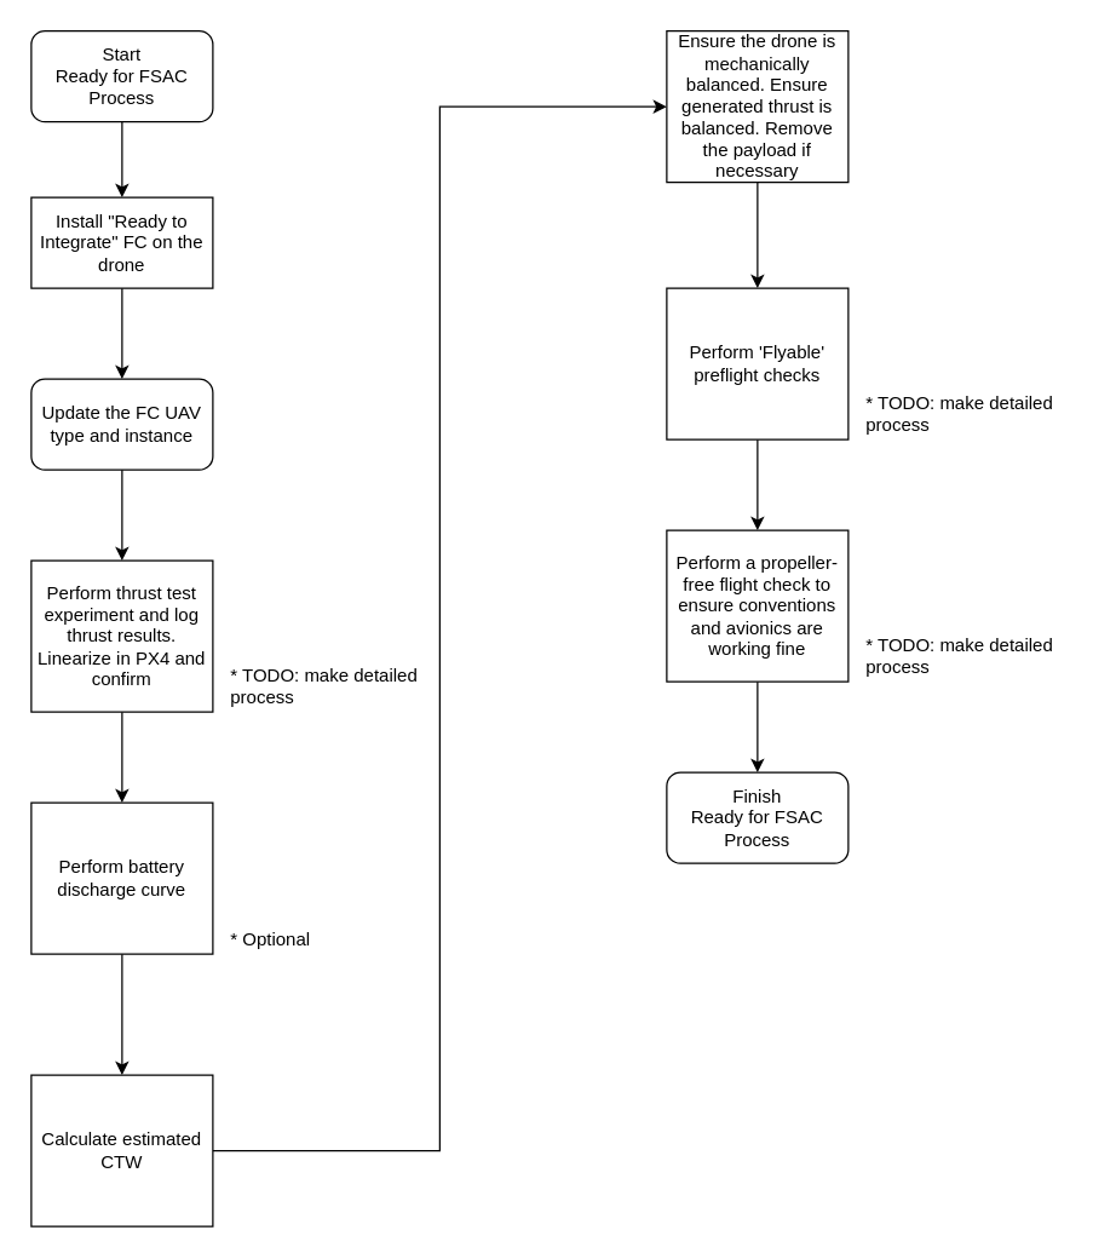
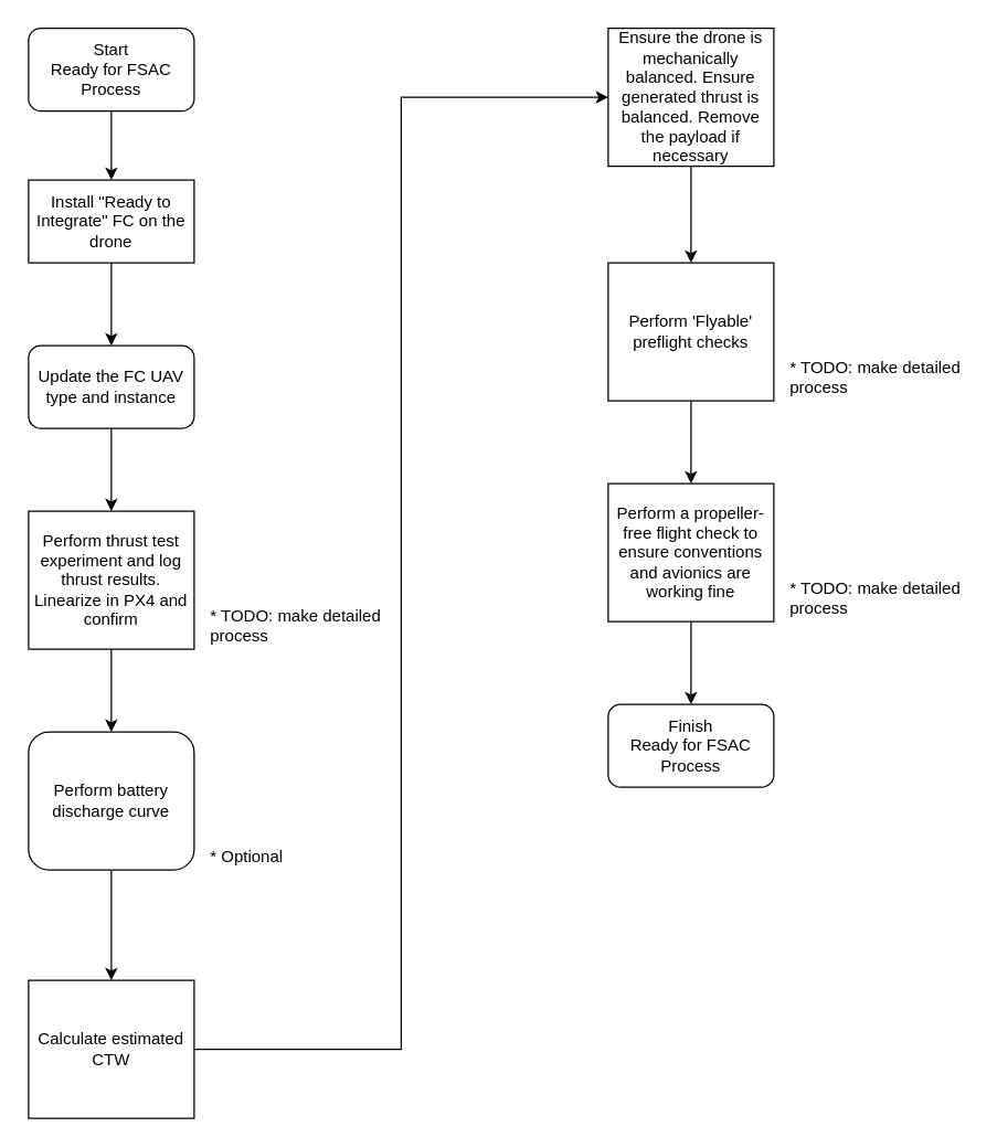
  <mxCell id="0" />
  <mxCell id="1" parent="0" />
  <mxCell id="2" value="Start&lt;br&gt;Ready for FSAC Process" style="rounded=1;whiteSpace=wrap;html=1;" parent="1" vertex="1"><mxGeometry x="20" y="20" width="120" height="60" as="geometry" /></mxCell>
  <mxCell id="3" value="" style="endArrow=classic;html=1;rounded=0;exitX=0.5;exitY=1;exitDx=0;exitDy=0;entryX=0.5;entryY=0;entryDx=0;entryDy=0;" parent="1" source="2" target="4" edge="1"><mxGeometry width="50" height="50" relative="1" as="geometry"><mxPoint x="400" y="300" as="sourcePoint" /><mxPoint x="80" y="170" as="targetPoint" /></mxGeometry></mxCell>
  <mxCell id="4" value="Install &quot;Ready to Integrate&quot; FC on the drone" style="rounded=0;whiteSpace=wrap;html=1;" parent="1" vertex="1"><mxGeometry x="20" y="130" width="120" height="60" as="geometry" /></mxCell>
  <mxCell id="5" value="Update the FC UAV type and instance" style="whiteSpace=wrap;html=1;rounded=1;" parent="1" vertex="1"><mxGeometry x="20" y="250" width="120" height="60" as="geometry" /></mxCell>
  <mxCell id="6" value="" style="endArrow=classic;html=1;rounded=0;exitX=0.5;exitY=1;exitDx=0;exitDy=0;entryX=0.5;entryY=0;entryDx=0;entryDy=0;" parent="1" source="4" target="5" edge="1"><mxGeometry width="50" height="50" relative="1" as="geometry"><mxPoint x="200" y="240" as="sourcePoint" /><mxPoint x="200" y="320" as="targetPoint" /></mxGeometry></mxCell>
  <mxCell id="7" style="edgeStyle=orthogonalEdgeStyle;rounded=0;orthogonalLoop=1;jettySize=auto;html=1;exitX=0.5;exitY=1;exitDx=0;exitDy=0;entryX=0.5;entryY=0;entryDx=0;entryDy=0;" parent="1" source="8" target="12" edge="1"><mxGeometry relative="1" as="geometry" /></mxCell>
  <mxCell id="8" value="Perform thrust test experiment and log thrust results. Linearize in PX4 and confirm" style="rounded=0;whiteSpace=wrap;html=1;" parent="1" vertex="1"><mxGeometry x="20" y="370" width="120" height="100" as="geometry" /></mxCell>
  <mxCell id="9" value="" style="endArrow=classic;html=1;rounded=0;exitX=0.5;exitY=1;exitDx=0;exitDy=0;" parent="1" source="5" target="8" edge="1"><mxGeometry width="50" height="50" relative="1" as="geometry"><mxPoint x="260" y="370" as="sourcePoint" /><mxPoint x="260" y="450" as="targetPoint" /></mxGeometry></mxCell>
  <mxCell id="10" value="* TODO: make detailed process" style="text;html=1;align=left;verticalAlign=bottom;whiteSpace=wrap;rounded=0;" parent="1" vertex="1"><mxGeometry x="150" y="440" width="130" height="30" as="geometry" /></mxCell>
  <mxCell id="11" value="" style="edgeStyle=orthogonalEdgeStyle;rounded=0;orthogonalLoop=1;jettySize=auto;html=1;" parent="1" source="12" target="15" edge="1"><mxGeometry relative="1" as="geometry" /></mxCell>
- <mxCell id="12" value="Perform battery discharge curve" style="rounded=0;whiteSpace=wrap;html=1;" parent="1" vertex="1"><mxGeometry x="20" y="530" width="120" height="100" as="geometry" /></mxCell>
+ <mxCell id="12" value="Perform battery discharge curve" style="whiteSpace=wrap;html=1;rounded=1;" parent="1" vertex="1"><mxGeometry x="20" y="530" width="120" height="100" as="geometry" /></mxCell>
  <mxCell id="13" value="* Optional" style="text;html=1;align=left;verticalAlign=bottom;whiteSpace=wrap;rounded=0;" parent="1" vertex="1"><mxGeometry x="150" y="600" width="190" height="30" as="geometry" /></mxCell>
  <mxCell id="14" value="" style="edgeStyle=orthogonalEdgeStyle;rounded=0;orthogonalLoop=1;jettySize=auto;html=1;entryX=0;entryY=0.5;entryDx=0;entryDy=0;" parent="1" source="15" target="17" edge="1"><mxGeometry relative="1" as="geometry" /></mxCell>
  <mxCell id="15" value="Calculate estimated CTW" style="rounded=0;whiteSpace=wrap;html=1;" parent="1" vertex="1"><mxGeometry x="20" y="710" width="120" height="100" as="geometry" /></mxCell>
  <mxCell id="16" value="" style="edgeStyle=orthogonalEdgeStyle;rounded=0;orthogonalLoop=1;jettySize=auto;html=1;" parent="1" source="17" target="20" edge="1"><mxGeometry relative="1" as="geometry" /></mxCell>
  <mxCell id="17" value="Ensure the drone is mechanically balanced. Ensure generated thrust is balanced. Remove the payload if necessary" style="rounded=0;whiteSpace=wrap;html=1;" parent="1" vertex="1"><mxGeometry x="440" y="20" width="120" height="100" as="geometry" /></mxCell>
  <mxCell id="18" value="* TODO: make detailed process" style="text;html=1;align=left;verticalAlign=bottom;whiteSpace=wrap;rounded=0;" parent="1" vertex="1"><mxGeometry x="570" y="260" width="130" height="30" as="geometry" /></mxCell>
  <mxCell id="19" style="edgeStyle=orthogonalEdgeStyle;rounded=0;orthogonalLoop=1;jettySize=auto;html=1;exitX=0.5;exitY=1;exitDx=0;exitDy=0;entryX=0.5;entryY=0;entryDx=0;entryDy=0;" parent="1" source="20" target="23" edge="1"><mxGeometry relative="1" as="geometry" /></mxCell>
  <mxCell id="20" value="Perform 'Flyable' preflight checks" style="rounded=0;whiteSpace=wrap;html=1;" parent="1" vertex="1"><mxGeometry x="440" y="190" width="120" height="100" as="geometry" /></mxCell>
  <mxCell id="21" value="Finish&lt;br&gt;Ready for FSAC Process" style="rounded=1;whiteSpace=wrap;html=1;" parent="1" vertex="1"><mxGeometry x="440" y="510" width="120" height="60" as="geometry" /></mxCell>
  <mxCell id="22" style="edgeStyle=orthogonalEdgeStyle;rounded=0;orthogonalLoop=1;jettySize=auto;html=1;exitX=0.5;exitY=1;exitDx=0;exitDy=0;entryX=0.5;entryY=0;entryDx=0;entryDy=0;" parent="1" source="23" target="21" edge="1"><mxGeometry relative="1" as="geometry" /></mxCell>
  <mxCell id="23" value="Perform a propeller-free flight check to ensure conventions and avionics are working fine" style="rounded=0;whiteSpace=wrap;html=1;" parent="1" vertex="1"><mxGeometry x="440" y="350" width="120" height="100" as="geometry" /></mxCell>
  <mxCell id="24" value="* TODO: make detailed process" style="text;html=1;align=left;verticalAlign=bottom;whiteSpace=wrap;rounded=0;" vertex="1" parent="1"><mxGeometry x="570" y="420" width="130" height="30" as="geometry" /></mxCell>
